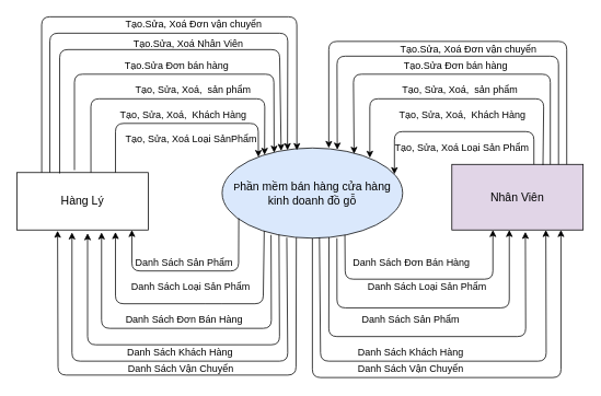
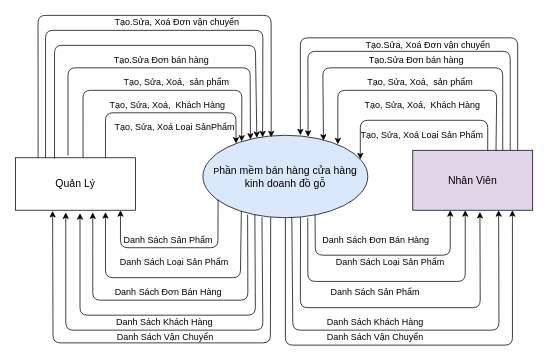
  <mxCell id="0" />
  <mxCell id="1" parent="0" />
  <mxCell id="2" value="P&lt;font style=&quot;font-size: 14px&quot;&gt;hần mềm bán hàng cửa hàng kinh doanh đồ gỗ&lt;/font&gt;" style="ellipse;whiteSpace=wrap;html=1;fillColor=#dae8fc;" parent="1" vertex="1"><mxGeometry x="270" y="180" width="220" height="110" as="geometry" /></mxCell>
- <mxCell id="3" value="&lt;font style=&quot;font-size: 14px&quot;&gt;Hàng Lý&lt;/font&gt;" style="rounded=0;whiteSpace=wrap;html=1;" parent="1" vertex="1"><mxGeometry x="20" y="210" width="160" height="70" as="geometry" /></mxCell>
+ <mxCell id="3" value="&lt;font style=&quot;font-size: 14px&quot;&gt;Quản Lý&lt;/font&gt;" style="rounded=0;whiteSpace=wrap;html=1;" parent="1" vertex="1"><mxGeometry x="20" y="210" width="160" height="70" as="geometry" /></mxCell>
  <mxCell id="4" value="&lt;font style=&quot;font-size: 14px&quot;&gt;Nhân Viên&lt;/font&gt;" style="rounded=0;whiteSpace=wrap;html=1;fillColor=#e1d5e7;" parent="1" vertex="1"><mxGeometry x="550" y="200" width="160" height="80" as="geometry" /></mxCell>
  <mxCell id="5" value="" style="endArrow=classic;html=1;entryX=0.875;entryY=1;entryDx=0;entryDy=0;entryPerimeter=0;exitX=0.233;exitY=0.921;exitDx=0;exitDy=0;exitPerimeter=0;" parent="1" source="2" edge="1"><mxGeometry width="50" height="50" relative="1" as="geometry"><mxPoint x="320" y="300" as="sourcePoint" /><mxPoint x="139.98" y="282.52" as="targetPoint" /><Array as="points"><mxPoint x="320" y="370" /><mxPoint x="260" y="370" /><mxPoint x="140" y="370" /></Array></mxGeometry></mxCell>
  <mxCell id="6" value="" style="endArrow=classic;html=1;entryX=0.875;entryY=1;entryDx=0;entryDy=0;entryPerimeter=0;exitX=0.092;exitY=0.779;exitDx=0;exitDy=0;exitPerimeter=0;" parent="1" edge="1" source="2"><mxGeometry width="50" height="50" relative="1" as="geometry"><mxPoint x="290.02" y="269.98" as="sourcePoint" /><mxPoint x="160" y="280" as="targetPoint" /><Array as="points"><mxPoint x="290" y="330" /><mxPoint x="160" y="330" /></Array></mxGeometry></mxCell>
  <mxCell id="7" value="Danh Sách Sản Phẩm" style="text;html=1;strokeColor=none;fillColor=none;align=center;verticalAlign=middle;whiteSpace=wrap;rounded=0;" parent="1" vertex="1"><mxGeometry x="154" y="310" width="140" height="20" as="geometry" /></mxCell>
  <mxCell id="8" value="Danh Sách Loại Sản Phẩm" style="text;html=1;strokeColor=none;fillColor=none;align=center;verticalAlign=middle;whiteSpace=wrap;rounded=0;" parent="1" vertex="1"><mxGeometry x="154" y="340" width="156" height="20" as="geometry" /></mxCell>
  <mxCell id="9" value="" style="endArrow=classic;html=1;entryX=0.644;entryY=1.043;entryDx=0;entryDy=0;entryPerimeter=0;exitX=0.271;exitY=0.964;exitDx=0;exitDy=0;exitPerimeter=0;" parent="1" source="2" target="3" edge="1"><mxGeometry width="50" height="50" relative="1" as="geometry"><mxPoint x="256.02" y="340" as="sourcePoint" /><mxPoint x="126" y="350.02" as="targetPoint" /><Array as="points"><mxPoint x="330" y="400" /><mxPoint x="123" y="400" /></Array></mxGeometry></mxCell>
  <mxCell id="10" value="Danh Sách Đơn Bán Hàng" style="text;html=1;strokeColor=none;fillColor=none;align=center;verticalAlign=middle;whiteSpace=wrap;rounded=0;" parent="1" vertex="1"><mxGeometry x="131" y="380.02" width="186" height="20" as="geometry" /></mxCell>
  <mxCell id="11" value="" style="endArrow=classic;html=1;exitX=0.315;exitY=0.961;exitDx=0;exitDy=0;exitPerimeter=0;" parent="1" edge="1" source="2"><mxGeometry width="50" height="50" relative="1" as="geometry"><mxPoint x="340" y="290" as="sourcePoint" /><mxPoint x="106" y="284" as="targetPoint" /><Array as="points"><mxPoint x="340" y="420" /><mxPoint x="106" y="420.03" /></Array></mxGeometry></mxCell>
  <mxCell id="12" value="Danh Sách Loại Sản Phẩm" style="text;html=1;strokeColor=none;fillColor=none;align=center;verticalAlign=middle;whiteSpace=wrap;rounded=0;" parent="1" vertex="1"><mxGeometry x="440" y="340" width="160" height="20" as="geometry" /></mxCell>
  <mxCell id="13" value="Danh Sách Đơn Bán Hàng" style="text;html=1;strokeColor=none;fillColor=none;align=center;verticalAlign=middle;whiteSpace=wrap;rounded=0;" parent="1" vertex="1"><mxGeometry x="408" y="310" width="186" height="20" as="geometry" /></mxCell>
  <mxCell id="14" value="" style="endArrow=classic;html=1;entryX=0.731;entryY=0.065;entryDx=0;entryDy=0;entryPerimeter=0;" parent="1" target="2" edge="1"><mxGeometry width="50" height="50" relative="1" as="geometry"><mxPoint x="670" y="200" as="sourcePoint" /><mxPoint x="430" y="180" as="targetPoint" /><Array as="points"><mxPoint x="670" y="90" /><mxPoint x="430" y="90" /></Array></mxGeometry></mxCell>
  <mxCell id="15" value="" style="endArrow=classic;html=1;entryX=0.909;entryY=0.2;entryDx=0;entryDy=0;entryPerimeter=0;exitX=0.694;exitY=0.012;exitDx=0;exitDy=0;exitPerimeter=0;" parent="1" edge="1" source="4"><mxGeometry width="50" height="50" relative="1" as="geometry"><mxPoint x="640" y="200" as="sourcePoint" /><mxPoint x="450" y="192" as="targetPoint" /><Array as="points"><mxPoint x="662" y="120" /><mxPoint x="540" y="120" /><mxPoint x="450" y="120" /></Array></mxGeometry></mxCell>
  <mxCell id="16" value="" style="endArrow=classic;html=1;entryX=0.201;entryY=0.1;entryDx=0;entryDy=0;entryPerimeter=0;exitX=0.75;exitY=0;exitDx=0;exitDy=0;" parent="1" source="3" target="2" edge="1"><mxGeometry width="50" height="50" relative="1" as="geometry"><mxPoint x="140" y="200" as="sourcePoint" /><mxPoint x="170" y="120" as="targetPoint" /><Array as="points"><mxPoint x="140" y="150" /><mxPoint x="314" y="150" /></Array></mxGeometry></mxCell>
  <mxCell id="17" value="" style="endArrow=classic;html=1;entryX=0.235;entryY=0.076;entryDx=0;entryDy=0;entryPerimeter=0;exitX=0.563;exitY=0;exitDx=0;exitDy=0;exitPerimeter=0;" parent="1" source="3" target="2" edge="1"><mxGeometry width="50" height="50" relative="1" as="geometry"><mxPoint x="100" y="200" as="sourcePoint" /><mxPoint x="240" y="80" as="targetPoint" /><Array as="points"><mxPoint x="110" y="120" /><mxPoint x="322" y="120" /></Array></mxGeometry></mxCell>
  <mxCell id="18" value="" style="endArrow=classic;html=1;entryX=0.288;entryY=0.052;entryDx=0;entryDy=0;entryPerimeter=0;" parent="1" target="2" edge="1"><mxGeometry width="50" height="50" relative="1" as="geometry"><mxPoint x="90" y="207" as="sourcePoint" /><mxPoint x="333" y="182" as="targetPoint" /><Array as="points"><mxPoint x="90" y="90" /><mxPoint x="333" y="90" /></Array></mxGeometry></mxCell>
  <mxCell id="19" value="" style="endArrow=classic;html=1;exitX=0.325;exitY=0.014;exitDx=0;exitDy=0;exitPerimeter=0;entryX=0.327;entryY=0.032;entryDx=0;entryDy=0;entryPerimeter=0;" parent="1" source="3" edge="1" target="2"><mxGeometry width="50" height="50" relative="1" as="geometry"><mxPoint x="70" y="200" as="sourcePoint" /><mxPoint x="380" y="178" as="targetPoint" /><Array as="points"><mxPoint x="72" y="60" /><mxPoint x="340" y="60" /></Array></mxGeometry></mxCell>
  <mxCell id="20" value="Danh Sách Sản Phẩm" style="text;html=1;strokeColor=none;fillColor=none;align=center;verticalAlign=middle;whiteSpace=wrap;rounded=0;" parent="1" vertex="1"><mxGeometry x="430" y="380.02" width="140" height="20" as="geometry" /></mxCell>
  <mxCell id="21" value="" style="endArrow=classic;html=1;entryX=0.909;entryY=0.2;entryDx=0;entryDy=0;entryPerimeter=0;fontStyle=1" parent="1" edge="1"><mxGeometry width="50" height="50" relative="1" as="geometry"><mxPoint x="650" y="200" as="sourcePoint" /><mxPoint x="479.98" y="212" as="targetPoint" /><Array as="points"><mxPoint x="650" y="160" /><mxPoint x="480" y="160" /></Array></mxGeometry></mxCell>
  <mxCell id="22" value="Danh Sách Khách Hàng" style="text;html=1;strokeColor=none;fillColor=none;align=center;verticalAlign=middle;whiteSpace=wrap;rounded=0;" parent="1" vertex="1"><mxGeometry x="430" y="420.02" width="140" height="20" as="geometry" /></mxCell>
  <mxCell id="23" value="" style="endArrow=classic;html=1;fontStyle=1;entryX=0.638;entryY=0.018;entryDx=0;entryDy=0;entryPerimeter=0;" parent="1" target="2" edge="1"><mxGeometry width="50" height="50" relative="1" as="geometry"><mxPoint x="680" y="200" as="sourcePoint" /><mxPoint x="409" y="177" as="targetPoint" /><Array as="points"><mxPoint x="680" y="68" /><mxPoint x="410.02" y="68" /></Array></mxGeometry></mxCell>
  <mxCell id="24" value="" style="endArrow=classic;html=1;exitX=0.68;exitY=0.964;exitDx=0;exitDy=0;exitPerimeter=0;" parent="1" source="2" edge="1"><mxGeometry width="50" height="50" relative="1" as="geometry"><mxPoint x="390" y="370" as="sourcePoint" /><mxPoint x="600" y="280" as="targetPoint" /><Array as="points"><mxPoint x="420" y="340" /><mxPoint x="600" y="340" /></Array></mxGeometry></mxCell>
  <mxCell id="25" value="" style="endArrow=classic;html=1;exitX=0.636;exitY=1;exitDx=0;exitDy=0;exitPerimeter=0;" parent="1" source="2" edge="1"><mxGeometry width="50" height="50" relative="1" as="geometry"><mxPoint x="410.04" y="325" as="sourcePoint" /><mxPoint x="620" y="280" as="targetPoint" /><Array as="points"><mxPoint x="410" y="375" /><mxPoint x="620" y="375" /></Array></mxGeometry></mxCell>
  <mxCell id="26" value="" style="endArrow=classic;html=1;entryX=0.56;entryY=1.031;entryDx=0;entryDy=0;entryPerimeter=0;exitX=0.592;exitY=0.991;exitDx=0;exitDy=0;exitPerimeter=0;" parent="1" edge="1" source="2"><mxGeometry width="50" height="50" relative="1" as="geometry"><mxPoint x="375.38" y="294.07" as="sourcePoint" /><mxPoint x="639.6" y="282.325" as="targetPoint" /><Array as="points"><mxPoint x="400" y="410" /><mxPoint x="640" y="410" /></Array></mxGeometry></mxCell>
  <mxCell id="27" value="" style="endArrow=classic;html=1;entryX=0.716;entryY=1;entryDx=0;entryDy=0;entryPerimeter=0;exitX=0.539;exitY=0.991;exitDx=0;exitDy=0;exitPerimeter=0;" parent="1" source="2" target="4" edge="1"><mxGeometry width="50" height="50" relative="1" as="geometry"><mxPoint x="390" y="293" as="sourcePoint" /><mxPoint x="664.6" y="312.345" as="targetPoint" /><Array as="points"><mxPoint x="390" y="440" /><mxPoint x="665" y="440.02" /></Array></mxGeometry></mxCell>
  <mxCell id="28" value="" style="endArrow=classic;html=1;exitX=0.358;exitY=0.994;exitDx=0;exitDy=0;exitPerimeter=0;" parent="1" source="2" edge="1"><mxGeometry width="50" height="50" relative="1" as="geometry"><mxPoint x="354.08" y="309.99" as="sourcePoint" /><mxPoint x="87" y="283" as="targetPoint" /><Array as="points"><mxPoint x="350" y="440" /><mxPoint x="87" y="440" /></Array></mxGeometry></mxCell>
  <mxCell id="29" value="Danh Sách Khách Hàng" style="text;html=1;strokeColor=none;fillColor=none;align=center;verticalAlign=middle;whiteSpace=wrap;rounded=0;" parent="1" vertex="1"><mxGeometry x="149" y="420.02" width="140" height="20" as="geometry" /></mxCell>
  <mxCell id="30" value="" style="endArrow=classic;html=1;exitX=0.25;exitY=0;exitDx=0;exitDy=0;entryX=0.362;entryY=0.024;entryDx=0;entryDy=0;entryPerimeter=0;" parent="1" source="3" edge="1" target="2"><mxGeometry width="50" height="50" relative="1" as="geometry"><mxPoint x="60" y="200" as="sourcePoint" /><mxPoint x="400" y="180" as="targetPoint" /><Array as="points"><mxPoint x="60" y="40" /><mxPoint x="350" y="40" /></Array></mxGeometry></mxCell>
  <mxCell id="31" value="&lt;div&gt;Tạo, Sửa, Xoá Loại SảnPhẩm&lt;br&gt;&lt;/div&gt;" style="text;html=1;strokeColor=none;fillColor=none;align=center;verticalAlign=middle;whiteSpace=wrap;rounded=0;" parent="1" vertex="1"><mxGeometry x="140" y="160" width="185" height="20" as="geometry" /></mxCell>
  <mxCell id="32" value="Tạo, Sửa, Xoá,&amp;nbsp; Khách Hàng" style="text;html=1;strokeColor=none;fillColor=none;align=center;verticalAlign=middle;whiteSpace=wrap;rounded=0;" parent="1" vertex="1"><mxGeometry x="140" y="130" width="166" height="20" as="geometry" /></mxCell>
  <mxCell id="33" value="&lt;div&gt;Tạo, Sửa, Xoá,&amp;nbsp; sản phẩm&lt;/div&gt;" style="text;html=1;strokeColor=none;fillColor=none;align=center;verticalAlign=middle;whiteSpace=wrap;rounded=0;" parent="1" vertex="1"><mxGeometry x="145" y="100" width="180" height="20" as="geometry" /></mxCell>
  <mxCell id="34" value="&lt;div&gt;Tạo.Sửa Đơn bán hàng&lt;br&gt;&lt;/div&gt;" style="text;html=1;strokeColor=none;fillColor=none;align=center;verticalAlign=middle;whiteSpace=wrap;rounded=0;" parent="1" vertex="1"><mxGeometry x="140" y="70" width="150" height="20" as="geometry" /></mxCell>
- <mxCell id="35" value="&lt;div&gt;Tạo.Sửa, Xoá Nhân Viên&lt;/div&gt;&lt;div&gt;&lt;br&gt;&lt;/div&gt;" style="text;html=1;strokeColor=none;fillColor=none;align=center;verticalAlign=middle;whiteSpace=wrap;rounded=0;" parent="1" vertex="1"><mxGeometry x="154" y="50" width="150" height="20" as="geometry" /></mxCell>
  <mxCell id="36" value="" style="endArrow=classic;html=1;exitX=0.411;exitY=0.994;exitDx=0;exitDy=0;exitPerimeter=0;entryX=0.309;entryY=1.014;entryDx=0;entryDy=0;entryPerimeter=0;" edge="1" parent="1" source="2" target="3"><mxGeometry width="50" height="50" relative="1" as="geometry"><mxPoint x="331.76" y="306.34" as="sourcePoint" /><mxPoint x="70" y="300" as="targetPoint" /><Array as="points"><mxPoint x="360" y="457" /><mxPoint x="70" y="457" /></Array></mxGeometry></mxCell>
  <mxCell id="37" value="Danh Sách Vận Chuyển" style="text;html=1;strokeColor=none;fillColor=none;align=center;verticalAlign=middle;whiteSpace=wrap;rounded=0;" vertex="1" parent="1"><mxGeometry x="150" y="440" width="140" height="20" as="geometry" /></mxCell>
  <mxCell id="38" value="" style="endArrow=classic;html=1;exitX=0.188;exitY=0;exitDx=0;exitDy=0;entryX=0.414;entryY=0.024;entryDx=0;entryDy=0;entryPerimeter=0;exitPerimeter=0;" edge="1" parent="1" source="3" target="2"><mxGeometry width="50" height="50" relative="1" as="geometry"><mxPoint x="70" y="195" as="sourcePoint" /><mxPoint x="359.64" y="167.64" as="targetPoint" /><Array as="points"><mxPoint x="50" y="20" /><mxPoint x="361" y="20" /></Array></mxGeometry></mxCell>
  <mxCell id="39" value="&lt;div&gt;Tạo.Sửa, Xoá Đơn vận chuyển&lt;br&gt;&lt;/div&gt;" style="text;html=1;strokeColor=none;fillColor=none;align=center;verticalAlign=middle;whiteSpace=wrap;rounded=0;" vertex="1" parent="1"><mxGeometry x="144.5" y="20" width="181" height="20" as="geometry" /></mxCell>
  <mxCell id="40" value="&lt;div&gt;Tạo, Sửa, Xoá Loại Sản Phẩm&lt;br&gt;&lt;/div&gt;" style="text;html=1;strokeColor=none;fillColor=none;align=center;verticalAlign=middle;whiteSpace=wrap;rounded=0;" vertex="1" parent="1"><mxGeometry x="470" y="170" width="185" height="20" as="geometry" /></mxCell>
  <mxCell id="41" value="Tạo, Sửa, Xoá,&amp;nbsp; Khách Hàng" style="text;html=1;strokeColor=none;fillColor=none;align=center;verticalAlign=middle;whiteSpace=wrap;rounded=0;" vertex="1" parent="1"><mxGeometry x="479.5" y="130" width="166" height="20" as="geometry" /></mxCell>
  <mxCell id="42" value="&lt;div&gt;Tạo, Sửa, Xoá,&amp;nbsp; sản phẩm&lt;/div&gt;" style="text;html=1;strokeColor=none;fillColor=none;align=center;verticalAlign=middle;whiteSpace=wrap;rounded=0;" vertex="1" parent="1"><mxGeometry x="470" y="100" width="180" height="20" as="geometry" /></mxCell>
  <mxCell id="43" value="&lt;div&gt;Tạo.Sửa Đơn bán hàng&lt;br&gt;&lt;/div&gt;" style="text;html=1;strokeColor=none;fillColor=none;align=center;verticalAlign=middle;whiteSpace=wrap;rounded=0;" vertex="1" parent="1"><mxGeometry x="479.5" y="70" width="150" height="20" as="geometry" /></mxCell>
  <mxCell id="44" value="" style="endArrow=classic;html=1;entryX=0.591;entryY=0;entryDx=0;entryDy=0;entryPerimeter=0;fontStyle=1;exitX=0.875;exitY=0;exitDx=0;exitDy=0;exitPerimeter=0;" edge="1" parent="1" source="4" target="2"><mxGeometry width="50" height="50" relative="1" as="geometry"><mxPoint x="670.52" y="190" as="sourcePoint" /><mxPoint x="400" y="167.36" as="targetPoint" /><Array as="points"><mxPoint x="690" y="50" /><mxPoint x="400" y="50" /></Array></mxGeometry></mxCell>
  <mxCell id="45" value="&lt;div&gt;Tạo.Sửa, Xoá Đơn vận chuyển&lt;br&gt;&lt;/div&gt;" style="text;html=1;strokeColor=none;fillColor=none;align=center;verticalAlign=middle;whiteSpace=wrap;rounded=0;" vertex="1" parent="1"><mxGeometry x="479.5" y="50" width="181" height="20" as="geometry" /></mxCell>
  <mxCell id="46" value="" style="endArrow=classic;html=1;exitX=0.5;exitY=1;exitDx=0;exitDy=0;entryX=0.831;entryY=1;entryDx=0;entryDy=0;entryPerimeter=0;" edge="1" parent="1" source="2" target="4"><mxGeometry width="50" height="50" relative="1" as="geometry"><mxPoint x="408" y="312.98" as="sourcePoint" /><mxPoint x="682.56" y="299.98" as="targetPoint" /><Array as="points"><mxPoint x="380" y="460" /><mxPoint x="683" y="460" /></Array></mxGeometry></mxCell>
  <mxCell id="47" value="Danh Sách Vận Chuyển" style="text;html=1;strokeColor=none;fillColor=none;align=center;verticalAlign=middle;whiteSpace=wrap;rounded=0;" vertex="1" parent="1"><mxGeometry x="430" y="440.02" width="140" height="20" as="geometry" /></mxCell>
